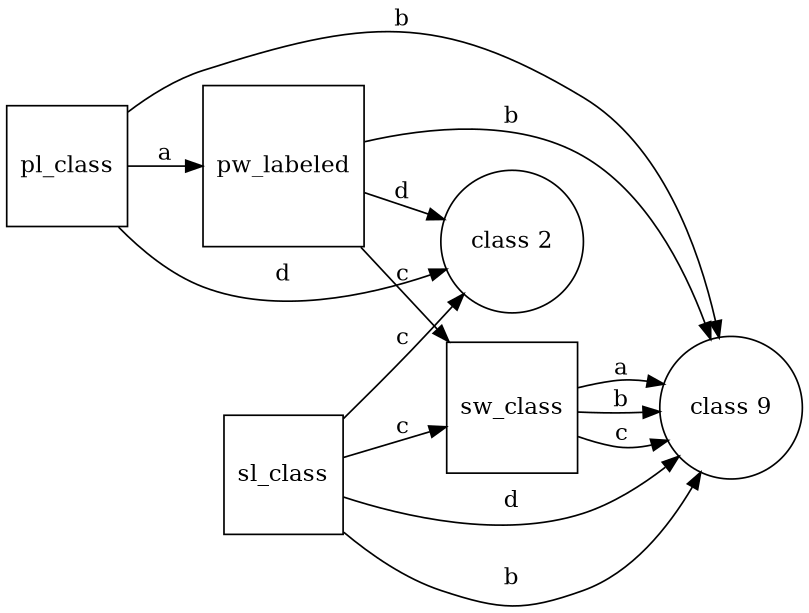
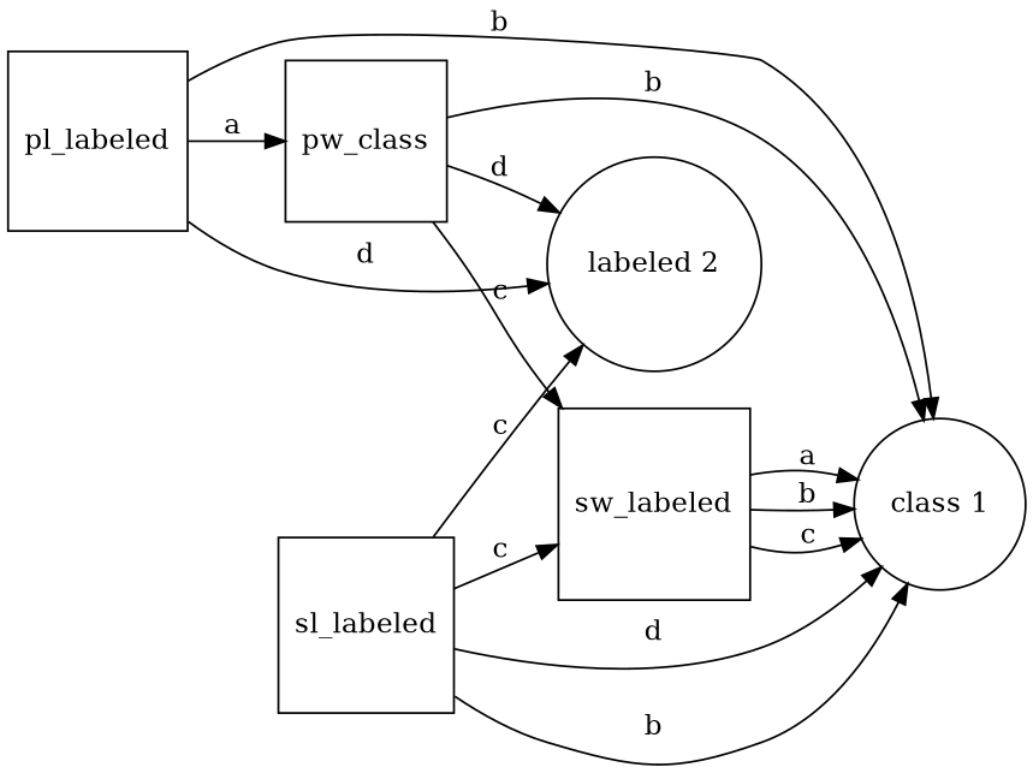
  digraph {
    fontname="DejaVu Serif"
    rankdir=LR
    node [fontname="DejaVu Serif" shape=square]
    edge [fontname="DejaVu Serif"]
-   "class 1" [shape=circle label="class 9"]
-   pl_labeled [label=pl_class]
-   pw_labeled
-   "class 2" [shape=circle]
-   sw_labeled [label=sw_class]
-   sl_labeled [label=sl_class]
+   "class 1" [shape=circle]
+   pl_labeled
+   pw_labeled [label=pw_class]
+   "class 2" [shape=circle label="labeled 2"]
+   sw_labeled
+   sl_labeled
    pl_labeled -> "class 1" [label=b]
    pl_labeled -> pw_labeled [label=a]
    pl_labeled -> "class 2" [label=d]
    pw_labeled -> "class 1" [label=b]
    pw_labeled -> "class 2" [label=d]
    pw_labeled -> sw_labeled [label=c]
    sw_labeled -> "class 1" [label=a]
    sw_labeled -> "class 1" [label=b]
    sw_labeled -> "class 1" [label=c]
    sl_labeled -> "class 1" [label=b]
    sl_labeled -> "class 1" [label=d]
    sl_labeled -> "class 2" [label=c]
    sl_labeled -> sw_labeled [label=c]
  }
